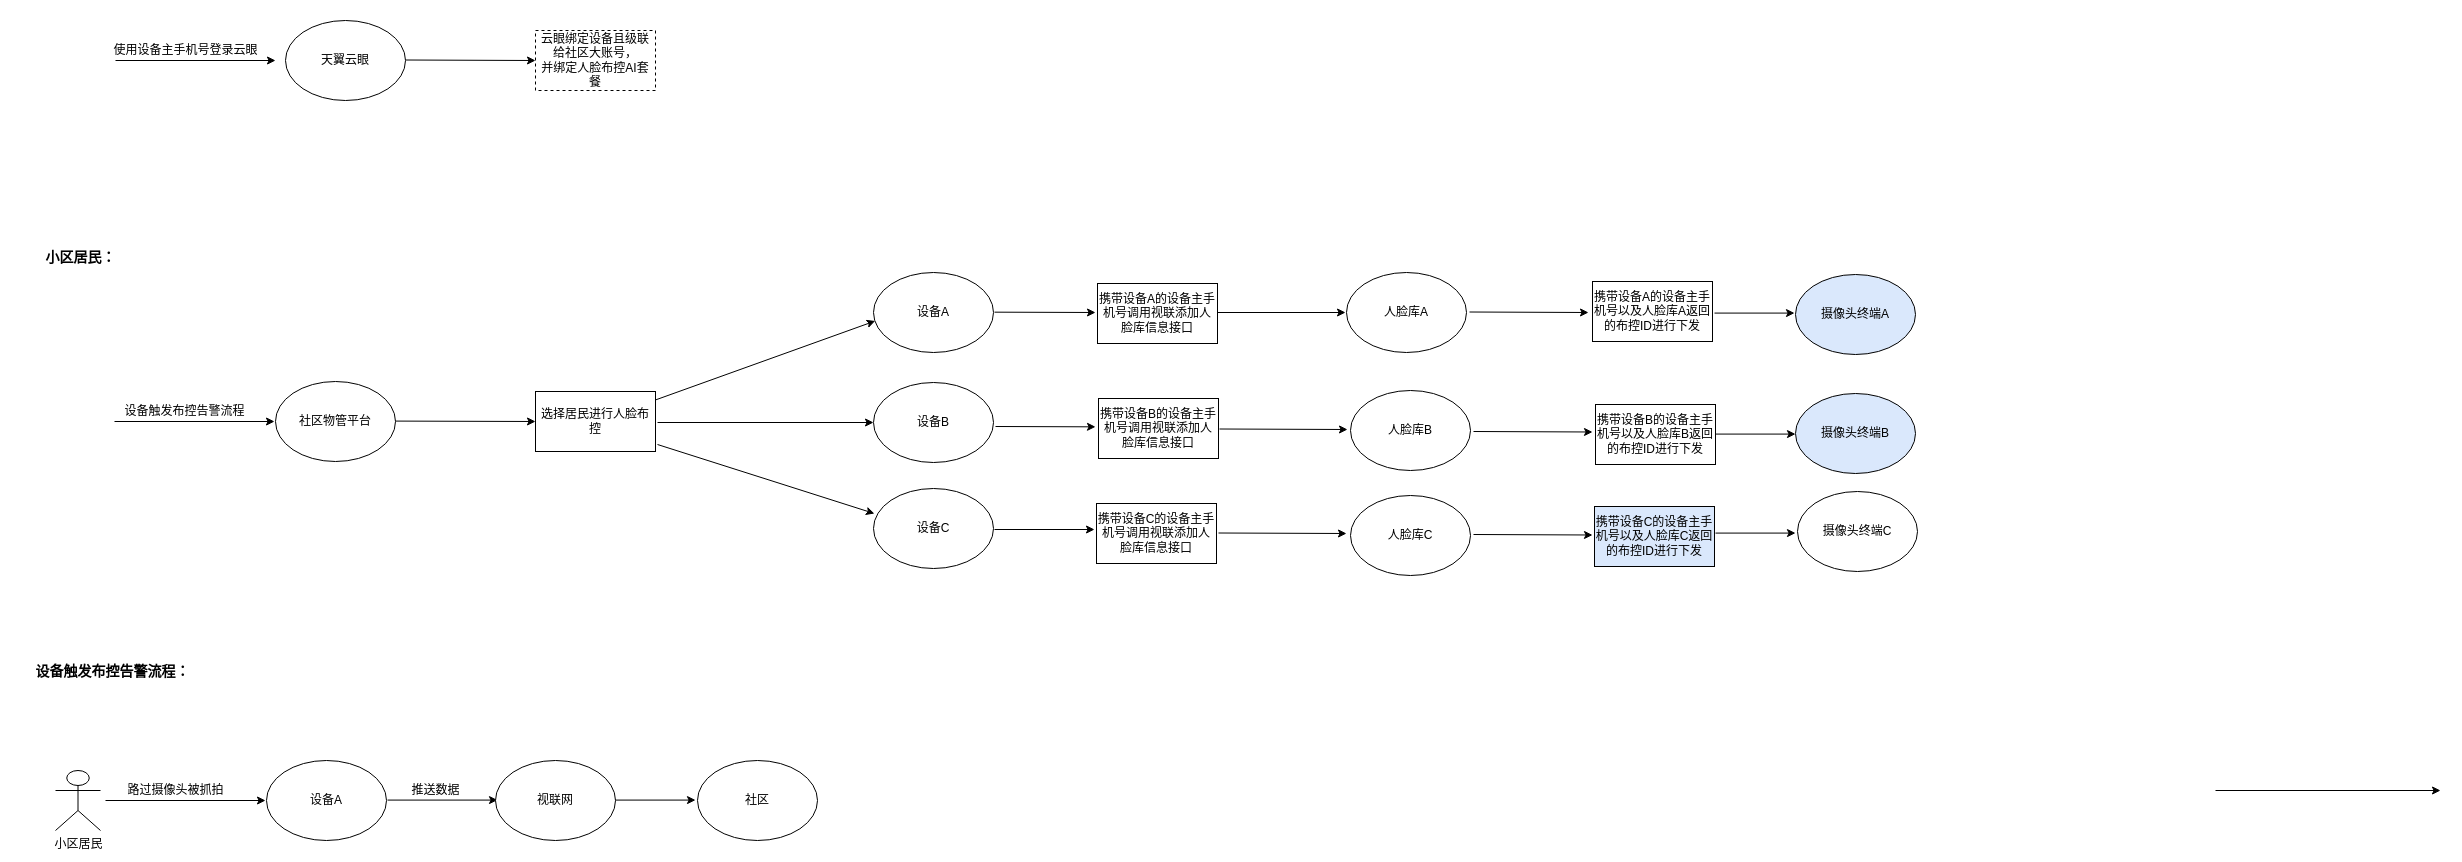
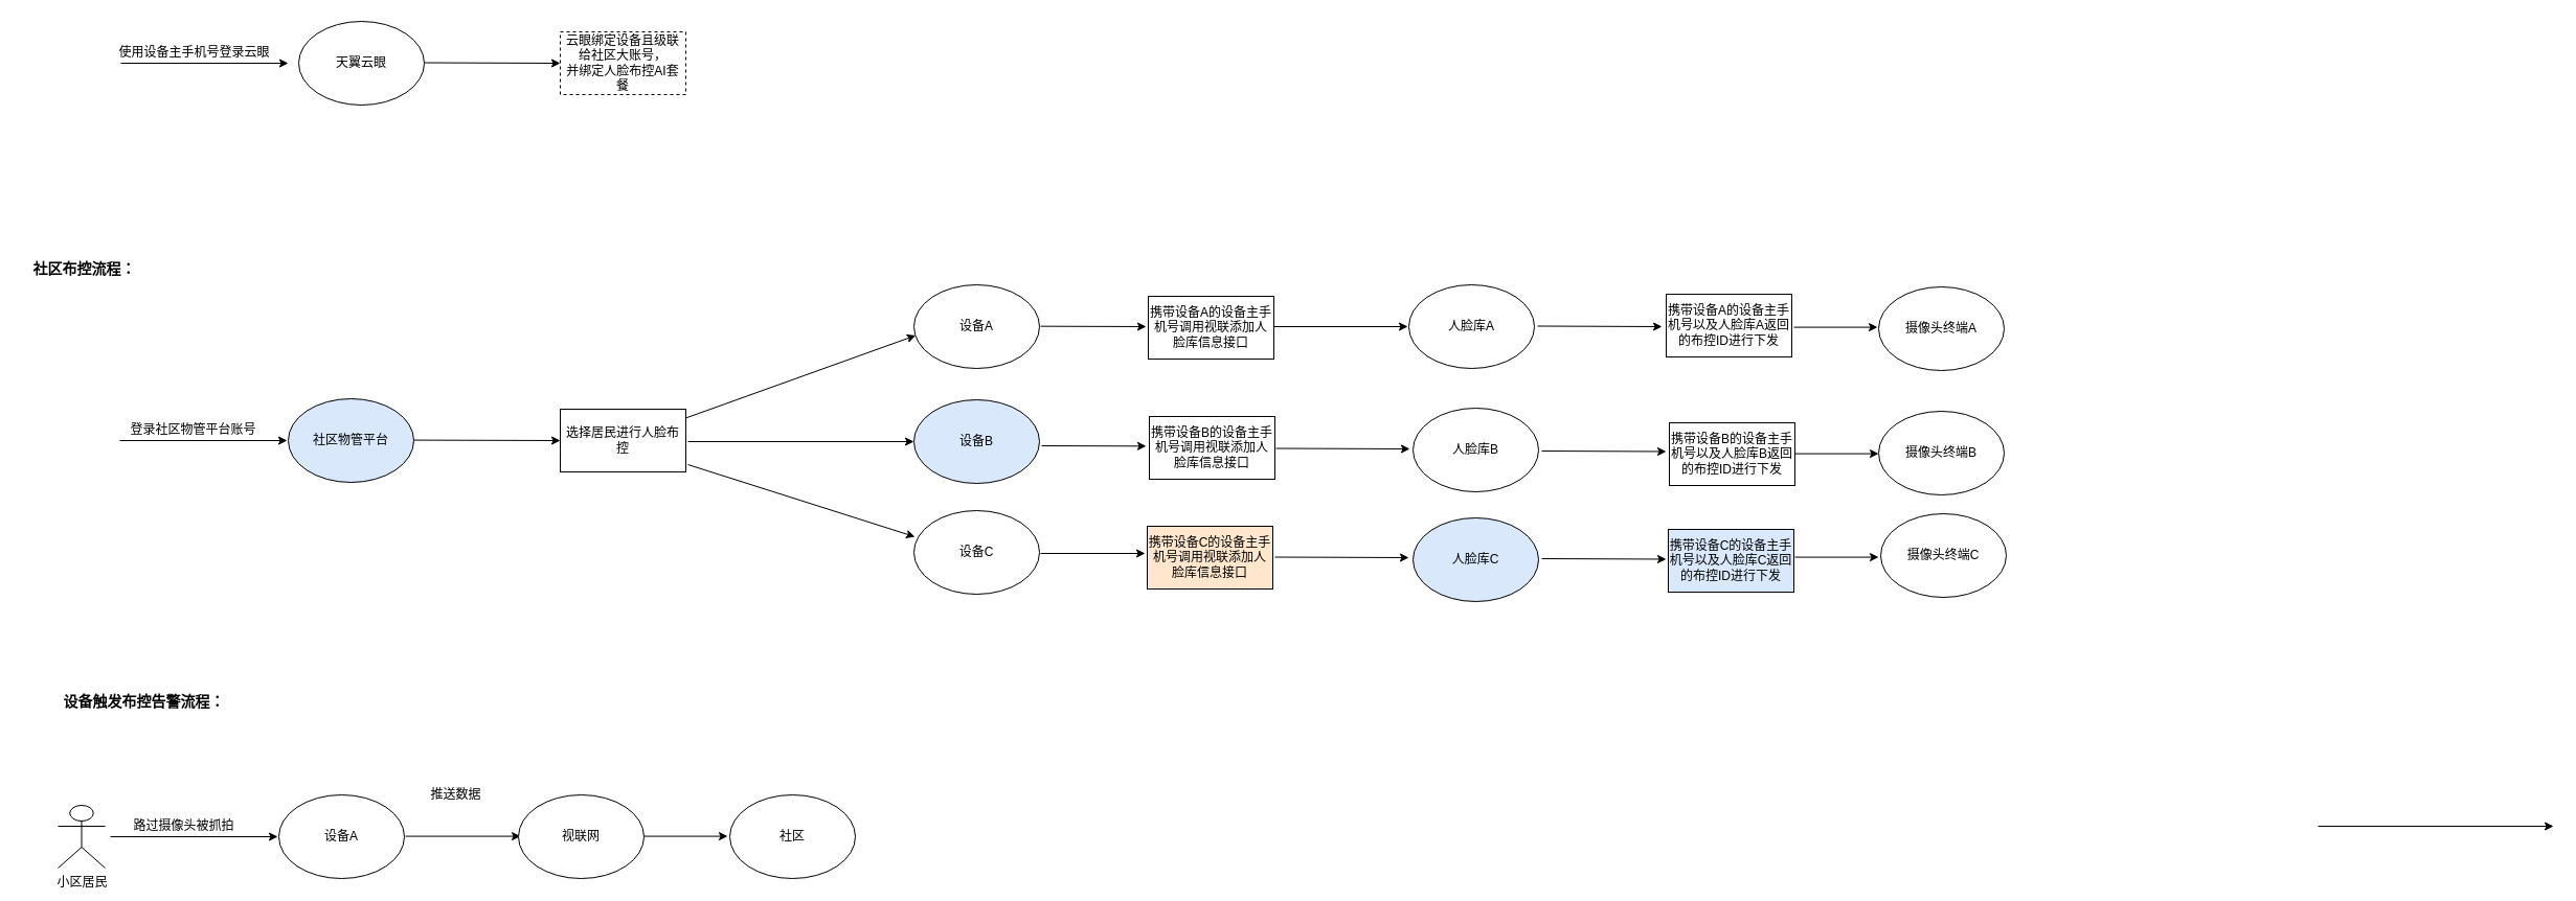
  <mxCell id="0" />
  <mxCell id="1" parent="0" />
  <mxCell id="2" value="" style="endArrow=classic;html=1;rounded=0;" parent="1" edge="1"><mxGeometry width="50" height="50" relative="1" as="geometry"><mxPoint x="115" y="60" as="sourcePoint" /><mxPoint x="275" y="60" as="targetPoint" /></mxGeometry></mxCell>
  <mxCell id="3" value="使用设备主手机号登录云眼" style="text;html=1;align=center;verticalAlign=middle;resizable=0;points=[];autosize=1;strokeColor=none;fillColor=none;" parent="1" vertex="1"><mxGeometry x="100" y="35" width="170" height="30" as="geometry" /></mxCell>
  <mxCell id="4" value="" style="endArrow=classic;html=1;rounded=0;" parent="1" edge="1"><mxGeometry width="50" height="50" relative="1" as="geometry"><mxPoint x="114" y="421" as="sourcePoint" /><mxPoint x="274" y="421" as="targetPoint" /></mxGeometry></mxCell>
- <mxCell id="5" value="设备触发布控告警流程" style="text;html=1;align=center;verticalAlign=middle;resizable=0;points=[];autosize=1;strokeColor=none;fillColor=none;" parent="1" vertex="1"><mxGeometry x="114" y="396" width="140" height="30" as="geometry" /></mxCell>
+ <mxCell id="5" value="登录社区物管平台账号" style="text;html=1;align=center;verticalAlign=middle;resizable=0;points=[];autosize=1;strokeColor=none;fillColor=none;" parent="1" vertex="1"><mxGeometry x="114" y="396" width="140" height="30" as="geometry" /></mxCell>
  <mxCell id="6" value="设备A" style="ellipse;whiteSpace=wrap;html=1;" parent="1" vertex="1"><mxGeometry x="873" y="272" width="120" height="80" as="geometry" /></mxCell>
  <mxCell id="7" value="" style="endArrow=classic;html=1;rounded=0;entryX=0.014;entryY=0.606;entryDx=0;entryDy=0;entryPerimeter=0;" parent="1" source="13" target="6" edge="1"><mxGeometry width="50" height="50" relative="1" as="geometry"><mxPoint x="666" y="397" as="sourcePoint" /><mxPoint x="865" y="330" as="targetPoint" /></mxGeometry></mxCell>
  <mxCell id="8" value="" style="endArrow=classic;html=1;rounded=0;entryX=0;entryY=0.5;entryDx=0;entryDy=0;" parent="1" target="9" edge="1"><mxGeometry width="50" height="50" relative="1" as="geometry"><mxPoint x="657.04" y="422" as="sourcePoint" /><mxPoint x="865" y="421" as="targetPoint" /></mxGeometry></mxCell>
- <mxCell id="9" value="设备B" style="ellipse;whiteSpace=wrap;html=1;" parent="1" vertex="1"><mxGeometry x="873" y="382" width="120" height="80" as="geometry" /></mxCell>
+ <mxCell id="9" value="设备B" style="ellipse;whiteSpace=wrap;html=1;fillColor=#dae8fc;" parent="1" vertex="1"><mxGeometry x="873" y="382" width="120" height="80" as="geometry" /></mxCell>
  <mxCell id="10" value="" style="endArrow=classic;html=1;rounded=0;entryX=0.008;entryY=0.313;entryDx=0;entryDy=0;entryPerimeter=0;" parent="1" target="11" edge="1"><mxGeometry width="50" height="50" relative="1" as="geometry"><mxPoint x="657" y="444" as="sourcePoint" /><mxPoint x="865" y="510" as="targetPoint" /></mxGeometry></mxCell>
  <mxCell id="11" value="设备C" style="ellipse;whiteSpace=wrap;html=1;" parent="1" vertex="1"><mxGeometry x="873" y="488" width="120" height="80" as="geometry" /></mxCell>
  <mxCell id="12" value="" style="endArrow=classic;html=1;rounded=0;" parent="1" edge="1"><mxGeometry width="50" height="50" relative="1" as="geometry"><mxPoint x="994" y="311.66" as="sourcePoint" /><mxPoint x="1095" y="312" as="targetPoint" /></mxGeometry></mxCell>
  <mxCell id="13" value="选择居民进行人脸布控" style="rounded=0;whiteSpace=wrap;html=1;" parent="1" vertex="1"><mxGeometry x="535" y="391" width="120" height="60" as="geometry" /></mxCell>
  <mxCell id="14" value="云眼绑定设备且级联给社区大账号，&lt;br style=&quot;border-color: var(--border-color);&quot;&gt;并绑定人脸布控AI套餐" style="rounded=0;whiteSpace=wrap;html=1;dashed=1;" parent="1" vertex="1"><mxGeometry x="535" y="30" width="120" height="60" as="geometry" /></mxCell>
  <mxCell id="15" value="" style="endArrow=classic;html=1;rounded=0;" parent="1" edge="1"><mxGeometry width="50" height="50" relative="1" as="geometry"><mxPoint x="995" y="426" as="sourcePoint" /><mxPoint x="1095" y="426.34" as="targetPoint" /></mxGeometry></mxCell>
  <mxCell id="16" value="" style="endArrow=classic;html=1;rounded=0;" parent="1" edge="1"><mxGeometry width="50" height="50" relative="1" as="geometry"><mxPoint x="994" y="529" as="sourcePoint" /><mxPoint x="1094" y="529" as="targetPoint" /></mxGeometry></mxCell>
  <mxCell id="17" value="携带设备A的设备主手机号调用视联添加人脸库信息接口" style="rounded=0;whiteSpace=wrap;html=1;" parent="1" vertex="1"><mxGeometry x="1097" y="283" width="120" height="60" as="geometry" /></mxCell>
  <mxCell id="18" value="" style="endArrow=classic;html=1;rounded=0;" parent="1" edge="1"><mxGeometry width="50" height="50" relative="1" as="geometry"><mxPoint x="2215" y="790" as="sourcePoint" /><mxPoint x="2440" y="790" as="targetPoint" /></mxGeometry></mxCell>
  <mxCell id="19" value="" style="endArrow=classic;html=1;rounded=0;exitX=1;exitY=0.5;exitDx=0;exitDy=0;" parent="1" edge="1"><mxGeometry width="50" height="50" relative="1" as="geometry"><mxPoint x="1217" y="312" as="sourcePoint" /><mxPoint x="1345" y="312" as="targetPoint" /></mxGeometry></mxCell>
  <mxCell id="20" value="" style="endArrow=classic;html=1;rounded=0;" parent="1" edge="1"><mxGeometry width="50" height="50" relative="1" as="geometry"><mxPoint x="1219" y="428.5" as="sourcePoint" /><mxPoint x="1347" y="429" as="targetPoint" /></mxGeometry></mxCell>
  <mxCell id="21" value="人脸库A" style="ellipse;whiteSpace=wrap;html=1;" parent="1" vertex="1"><mxGeometry x="1346" y="272" width="120" height="80" as="geometry" /></mxCell>
  <mxCell id="22" value="人脸库B" style="ellipse;whiteSpace=wrap;html=1;" parent="1" vertex="1"><mxGeometry x="1350" y="390" width="120" height="80" as="geometry" /></mxCell>
- <mxCell id="23" value="人脸库C" style="ellipse;whiteSpace=wrap;html=1;" parent="1" vertex="1"><mxGeometry x="1350" y="495" width="120" height="80" as="geometry" /></mxCell>
+ <mxCell id="23" value="人脸库C" style="ellipse;whiteSpace=wrap;html=1;fillColor=#dae8fc;" parent="1" vertex="1"><mxGeometry x="1350" y="495" width="120" height="80" as="geometry" /></mxCell>
  <mxCell id="24" value="" style="endArrow=classic;html=1;rounded=0;entryX=0;entryY=0.5;entryDx=0;entryDy=0;" edge="1" parent="1" target="14"><mxGeometry width="50" height="50" relative="1" as="geometry"><mxPoint x="405" y="59.5" as="sourcePoint" /><mxPoint x="475" y="59.5" as="targetPoint" /></mxGeometry></mxCell>
  <mxCell id="25" value="天翼云眼" style="ellipse;whiteSpace=wrap;html=1;" vertex="1" parent="1"><mxGeometry x="285" y="20" width="120" height="80" as="geometry" /></mxCell>
- <mxCell id="26" value="&lt;font style=&quot;font-size: 14px;&quot;&gt;&lt;b&gt;小区居民：&lt;/b&gt;&lt;/font&gt;" style="text;html=1;align=center;verticalAlign=middle;resizable=0;points=[];autosize=1;strokeColor=none;fillColor=none;" vertex="1" parent="1"><mxGeometry x="20" y="242" width="120" height="30" as="geometry" /></mxCell>
+ <mxCell id="26" value="&lt;font style=&quot;font-size: 14px;&quot;&gt;&lt;b&gt;社区布控流程：&lt;/b&gt;&lt;/font&gt;" style="text;html=1;align=center;verticalAlign=middle;resizable=0;points=[];autosize=1;strokeColor=none;fillColor=none;" vertex="1" parent="1"><mxGeometry x="20" y="242" width="120" height="30" as="geometry" /></mxCell>
  <mxCell id="27" value="携带设备B的设备主手机号调用视联添加人脸库信息接口" style="rounded=0;whiteSpace=wrap;html=1;" vertex="1" parent="1"><mxGeometry x="1098" y="398" width="120" height="60" as="geometry" /></mxCell>
- <mxCell id="28" value="携带设备C的设备主手机号调用视联添加人脸库信息接口" style="rounded=0;whiteSpace=wrap;html=1;" vertex="1" parent="1"><mxGeometry x="1096" y="503" width="120" height="60" as="geometry" /></mxCell>
+ <mxCell id="28" value="携带设备C的设备主手机号调用视联添加人脸库信息接口" style="rounded=0;whiteSpace=wrap;html=1;fillColor=#ffe6cc;" vertex="1" parent="1"><mxGeometry x="1096" y="503" width="120" height="60" as="geometry" /></mxCell>
  <mxCell id="29" value="" style="endArrow=classic;html=1;rounded=0;" edge="1" parent="1"><mxGeometry width="50" height="50" relative="1" as="geometry"><mxPoint x="1218" y="532.5" as="sourcePoint" /><mxPoint x="1346" y="533" as="targetPoint" /></mxGeometry></mxCell>
  <mxCell id="30" value="" style="endArrow=classic;html=1;rounded=0;" edge="1" parent="1"><mxGeometry width="50" height="50" relative="1" as="geometry"><mxPoint x="1469" y="311.5" as="sourcePoint" /><mxPoint x="1588" y="312" as="targetPoint" /></mxGeometry></mxCell>
  <mxCell id="31" value="" style="endArrow=classic;html=1;rounded=0;" edge="1" parent="1"><mxGeometry width="50" height="50" relative="1" as="geometry"><mxPoint x="1473" y="534" as="sourcePoint" /><mxPoint x="1592" y="534.5" as="targetPoint" /></mxGeometry></mxCell>
  <mxCell id="32" value="" style="endArrow=classic;html=1;rounded=0;" edge="1" parent="1"><mxGeometry width="50" height="50" relative="1" as="geometry"><mxPoint x="1473" y="431" as="sourcePoint" /><mxPoint x="1592" y="431.5" as="targetPoint" /></mxGeometry></mxCell>
  <mxCell id="33" value="携带设备A的设备主手机号以及人脸库A返回的布控ID进行下发" style="rounded=0;whiteSpace=wrap;html=1;" vertex="1" parent="1"><mxGeometry x="1592" y="281" width="120" height="60" as="geometry" /></mxCell>
  <mxCell id="34" value="携带设备B的设备主手机号以及人脸库B返回的布控ID进行下发" style="rounded=0;whiteSpace=wrap;html=1;" vertex="1" parent="1"><mxGeometry x="1595" y="404" width="120" height="60" as="geometry" /></mxCell>
  <mxCell id="35" value="携带设备C的设备主手机号以及人脸库C返回的布控ID进行下发" style="rounded=0;whiteSpace=wrap;html=1;fillColor=#dae8fc;" vertex="1" parent="1"><mxGeometry x="1594" y="506" width="120" height="60" as="geometry" /></mxCell>
- <mxCell id="36" value="社区物管平台" style="ellipse;whiteSpace=wrap;html=1;" vertex="1" parent="1"><mxGeometry x="275" y="381" width="120" height="80" as="geometry" /></mxCell>
+ <mxCell id="36" value="社区物管平台" style="ellipse;whiteSpace=wrap;html=1;fillColor=#dae8fc;" vertex="1" parent="1"><mxGeometry x="275" y="381" width="120" height="80" as="geometry" /></mxCell>
  <mxCell id="37" value="" style="endArrow=classic;html=1;rounded=0;entryX=0;entryY=0.5;entryDx=0;entryDy=0;" edge="1" parent="1" target="13"><mxGeometry width="50" height="50" relative="1" as="geometry"><mxPoint x="395" y="420.58" as="sourcePoint" /><mxPoint x="475" y="420.58" as="targetPoint" /></mxGeometry></mxCell>
  <mxCell id="38" value="小区居民" style="shape=umlActor;verticalLabelPosition=bottom;verticalAlign=top;html=1;outlineConnect=0;" vertex="1" parent="1"><mxGeometry x="55" y="770" width="45" height="60" as="geometry" /></mxCell>
  <mxCell id="39" value="" style="endArrow=classic;html=1;rounded=0;" edge="1" parent="1"><mxGeometry width="50" height="50" relative="1" as="geometry"><mxPoint x="105" y="800" as="sourcePoint" /><mxPoint x="265" y="800" as="targetPoint" /></mxGeometry></mxCell>
  <mxCell id="40" value="路过摄像头被抓拍" style="text;html=1;align=center;verticalAlign=middle;resizable=0;points=[];autosize=1;strokeColor=none;fillColor=none;" vertex="1" parent="1"><mxGeometry x="115" y="775" width="120" height="30" as="geometry" /></mxCell>
  <mxCell id="41" value="设备A" style="ellipse;whiteSpace=wrap;html=1;" vertex="1" parent="1"><mxGeometry x="266" y="760" width="120" height="80" as="geometry" /></mxCell>
  <mxCell id="42" value="" style="endArrow=classic;html=1;rounded=0;" edge="1" parent="1"><mxGeometry width="50" height="50" relative="1" as="geometry"><mxPoint x="387" y="799.58" as="sourcePoint" /><mxPoint x="497" y="799.58" as="targetPoint" /></mxGeometry></mxCell>
  <mxCell id="43" value="视联网" style="ellipse;whiteSpace=wrap;html=1;" vertex="1" parent="1"><mxGeometry x="495" y="760" width="120" height="80" as="geometry" /></mxCell>
- <mxCell id="44" value="推送数据" style="text;html=1;align=center;verticalAlign=middle;resizable=0;points=[];autosize=1;strokeColor=none;fillColor=none;" vertex="1" parent="1"><mxGeometry x="400" y="775" width="70" height="30" as="geometry" /></mxCell>
+ <mxCell id="44" value="推送数据" style="text;html=1;align=center;verticalAlign=middle;resizable=0;points=[];autosize=1;strokeColor=none;fillColor=none;" vertex="1" parent="1"><mxGeometry x="400" y="745" width="70" height="30" as="geometry" /></mxCell>
  <mxCell id="45" value="" style="endArrow=classic;html=1;rounded=0;" edge="1" parent="1"><mxGeometry width="50" height="50" relative="1" as="geometry"><mxPoint x="615" y="799.58" as="sourcePoint" /><mxPoint x="695" y="799.58" as="targetPoint" /></mxGeometry></mxCell>
  <mxCell id="46" value="社区" style="ellipse;whiteSpace=wrap;html=1;" vertex="1" parent="1"><mxGeometry x="697" y="760" width="120" height="80" as="geometry" /></mxCell>
- <mxCell id="47" value="&lt;font style=&quot;font-size: 14px;&quot;&gt;&lt;b&gt;设备触发布控告警流程：&lt;/b&gt;&lt;/font&gt;" style="text;html=1;align=center;verticalAlign=middle;resizable=0;points=[];autosize=1;strokeColor=none;fillColor=none;" vertex="1" parent="1"><mxGeometry x="22" y="656" width="180" height="30" as="geometry" /></mxCell>
+ <mxCell id="47" value="&lt;font style=&quot;font-size: 14px;&quot;&gt;&lt;b&gt;设备触发布控告警流程：&lt;/b&gt;&lt;/font&gt;" style="text;html=1;align=center;verticalAlign=middle;resizable=0;points=[];autosize=1;strokeColor=none;fillColor=none;" vertex="1" parent="1"><mxGeometry x="47" y="656" width="180" height="30" as="geometry" /></mxCell>
  <mxCell id="48" value="" style="endArrow=classic;html=1;rounded=0;" edge="1" parent="1"><mxGeometry width="50" height="50" relative="1" as="geometry"><mxPoint x="1714" y="312.58" as="sourcePoint" /><mxPoint x="1794" y="312.58" as="targetPoint" /></mxGeometry></mxCell>
- <mxCell id="49" value="摄像头终端A" style="ellipse;whiteSpace=wrap;html=1;fillColor=#dae8fc;" vertex="1" parent="1"><mxGeometry x="1795" y="274" width="120" height="80" as="geometry" /></mxCell>
+ <mxCell id="49" value="摄像头终端A" style="ellipse;whiteSpace=wrap;html=1;" vertex="1" parent="1"><mxGeometry x="1795" y="274" width="120" height="80" as="geometry" /></mxCell>
  <mxCell id="50" value="" style="endArrow=classic;html=1;rounded=0;" edge="1" parent="1"><mxGeometry width="50" height="50" relative="1" as="geometry"><mxPoint x="1715" y="433.58" as="sourcePoint" /><mxPoint x="1795" y="433.58" as="targetPoint" /></mxGeometry></mxCell>
- <mxCell id="51" value="摄像头终端B" style="ellipse;whiteSpace=wrap;html=1;fillColor=#dae8fc;" vertex="1" parent="1"><mxGeometry x="1795" y="393" width="120" height="80" as="geometry" /></mxCell>
+ <mxCell id="51" value="摄像头终端B" style="ellipse;whiteSpace=wrap;html=1;" vertex="1" parent="1"><mxGeometry x="1795" y="393" width="120" height="80" as="geometry" /></mxCell>
  <mxCell id="52" value="" style="endArrow=classic;html=1;rounded=0;" edge="1" parent="1"><mxGeometry width="50" height="50" relative="1" as="geometry"><mxPoint x="1715" y="532.58" as="sourcePoint" /><mxPoint x="1795" y="532.58" as="targetPoint" /></mxGeometry></mxCell>
  <mxCell id="53" value="摄像头终端C" style="ellipse;whiteSpace=wrap;html=1;" vertex="1" parent="1"><mxGeometry x="1797" y="491" width="120" height="80" as="geometry" /></mxCell>
